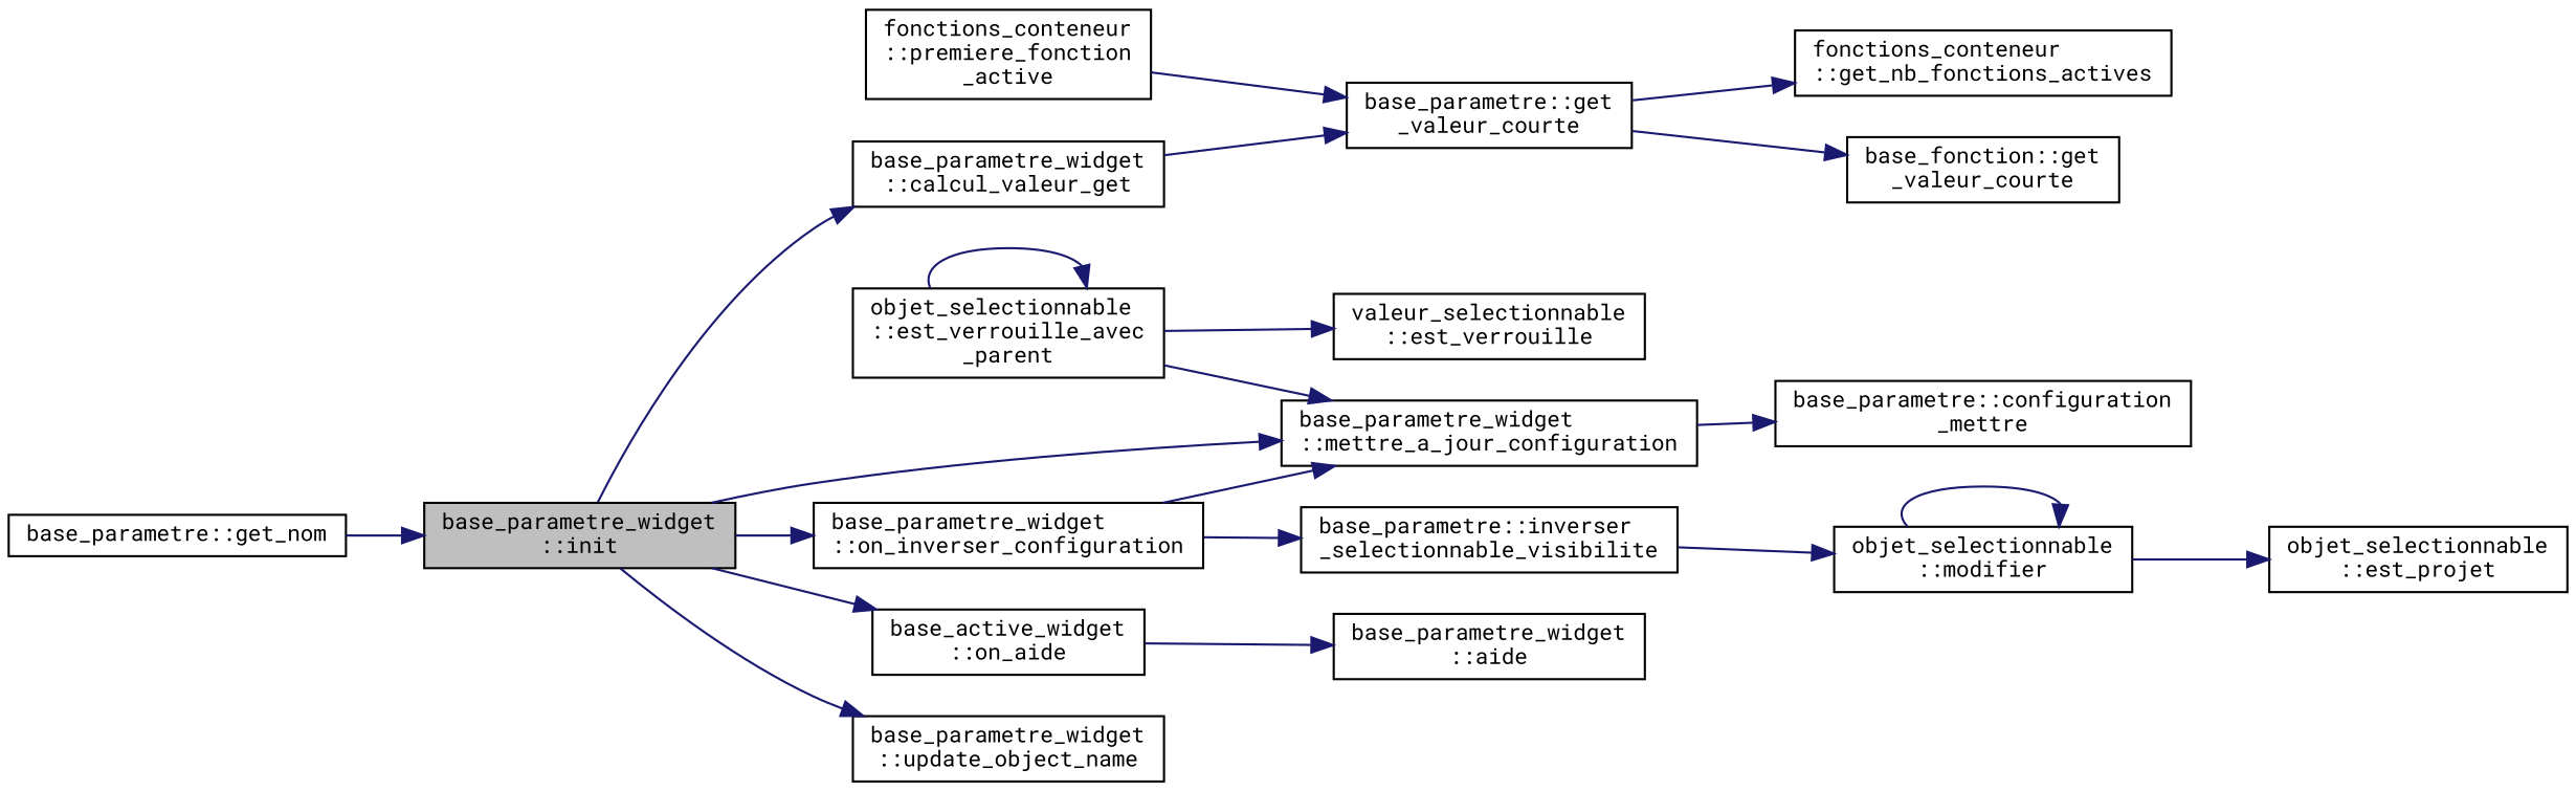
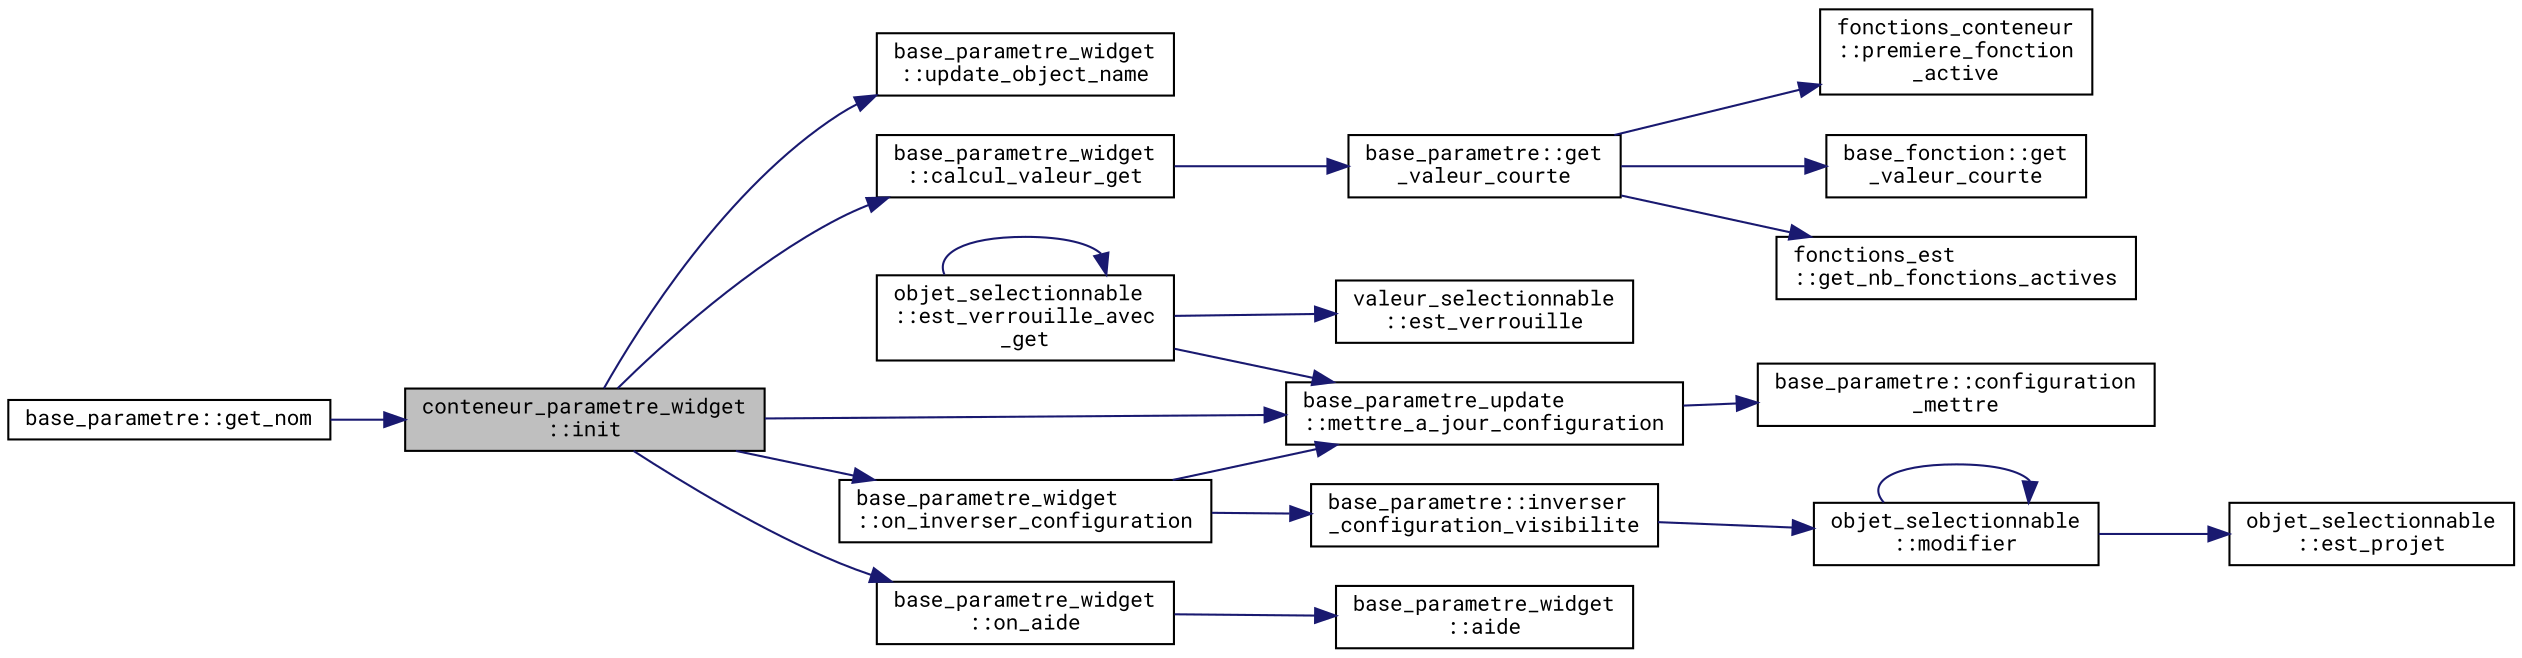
  digraph {
    fontname="Roboto Mono"
    rankdir=LR
    node [color=black fillcolor=white fontname="Roboto Mono" fontsize=10 shape=record style=filled]
    edge [color=midnightblue fontname="Roboto Mono" fontsize=10 labelfontname=Helvetica labelfontsize=10 style=solid]
-   n1 [fillcolor=grey75 fontcolor=black height=0.2 label="base_parametre_widget\l::init" width=0.4]
+   n1 [fillcolor=grey75 fontcolor=black height=0.2 label="conteneur_parametre_widget\l::init" width=0.4]
    n2 [height=0.2 label="base_parametre_widget\l::calcul_valeur_get" width=0.4]
    n3 [height=0.2 label="base_parametre_widget\l::on_inverser_configuration" width=0.4]
-   n4 [height=0.2 label="base_parametre_widget\l::mettre_a_jour_configuration" width=0.4]
-   n5 [height=0.2 label="base_active_widget\l::on_aide" width=0.4]
+   n4 [height=0.2 label="base_parametre_update\l::mettre_a_jour_configuration" width=0.4]
+   n5 [height=0.2 label="base_parametre_widget\l::on_aide" width=0.4]
    n6 [height=0.2 label="base_parametre_widget\l::update_object_name" width=0.4]
    n7 [height=0.2 label="base_parametre::get_nom" width=0.4]
    n8 [height=0.2 label="base_parametre::get\l_valeur_courte" width=0.4]
-   n9 [height=0.2 label="base_parametre::inverser\l_selectionnable_visibilite" width=0.4]
+   n9 [height=0.2 label="base_parametre::inverser\l_configuration_visibilite" width=0.4]
    n10 [height=0.2 label="base_parametre::configuration\l_mettre" width=0.4]
    n11 [height=0.2 label="base_parametre_widget\l::aide" width=0.4]
-   n12 [height=0.2 label="fonctions_conteneur\l::get_nb_fonctions_actives" width=0.4]
+   n12 [height=0.2 label="fonctions_est\l::get_nb_fonctions_actives" width=0.4]
    n13 [height=0.2 label="fonctions_conteneur\l::premiere_fonction\l_active" width=0.4]
    n14 [height=0.2 label="base_fonction::get\l_valeur_courte" width=0.4]
    n15 [height=0.2 label="objet_selectionnable\l::modifier" width=0.4]
    n16 [height=0.2 label="objet_selectionnable\l::est_projet" width=0.4]
-   n17 [height=0.2 label="objet_selectionnable\l::est_verrouille_avec\l_parent" width=0.4]
+   n17 [height=0.2 label="objet_selectionnable\l::est_verrouille_avec\l_get" width=0.4]
    n18 [height=0.2 label="valeur_selectionnable\l::est_verrouille" width=0.4]
    n1 -> n2
    n1 -> n3
    n1 -> n4
    n1 -> n5
    n1 -> n6
    n2 -> n8
    n3 -> n4
    n3 -> n9
    n4 -> n10
    n5 -> n11
    n7 -> n1
    n8 -> n12
-   n13 -> n8
+   n8 -> n13
    n8 -> n14
    n9 -> n15
    n15 -> n15
    n15 -> n16
    n17 -> n4
    n17 -> n17
    n17 -> n18
  }
